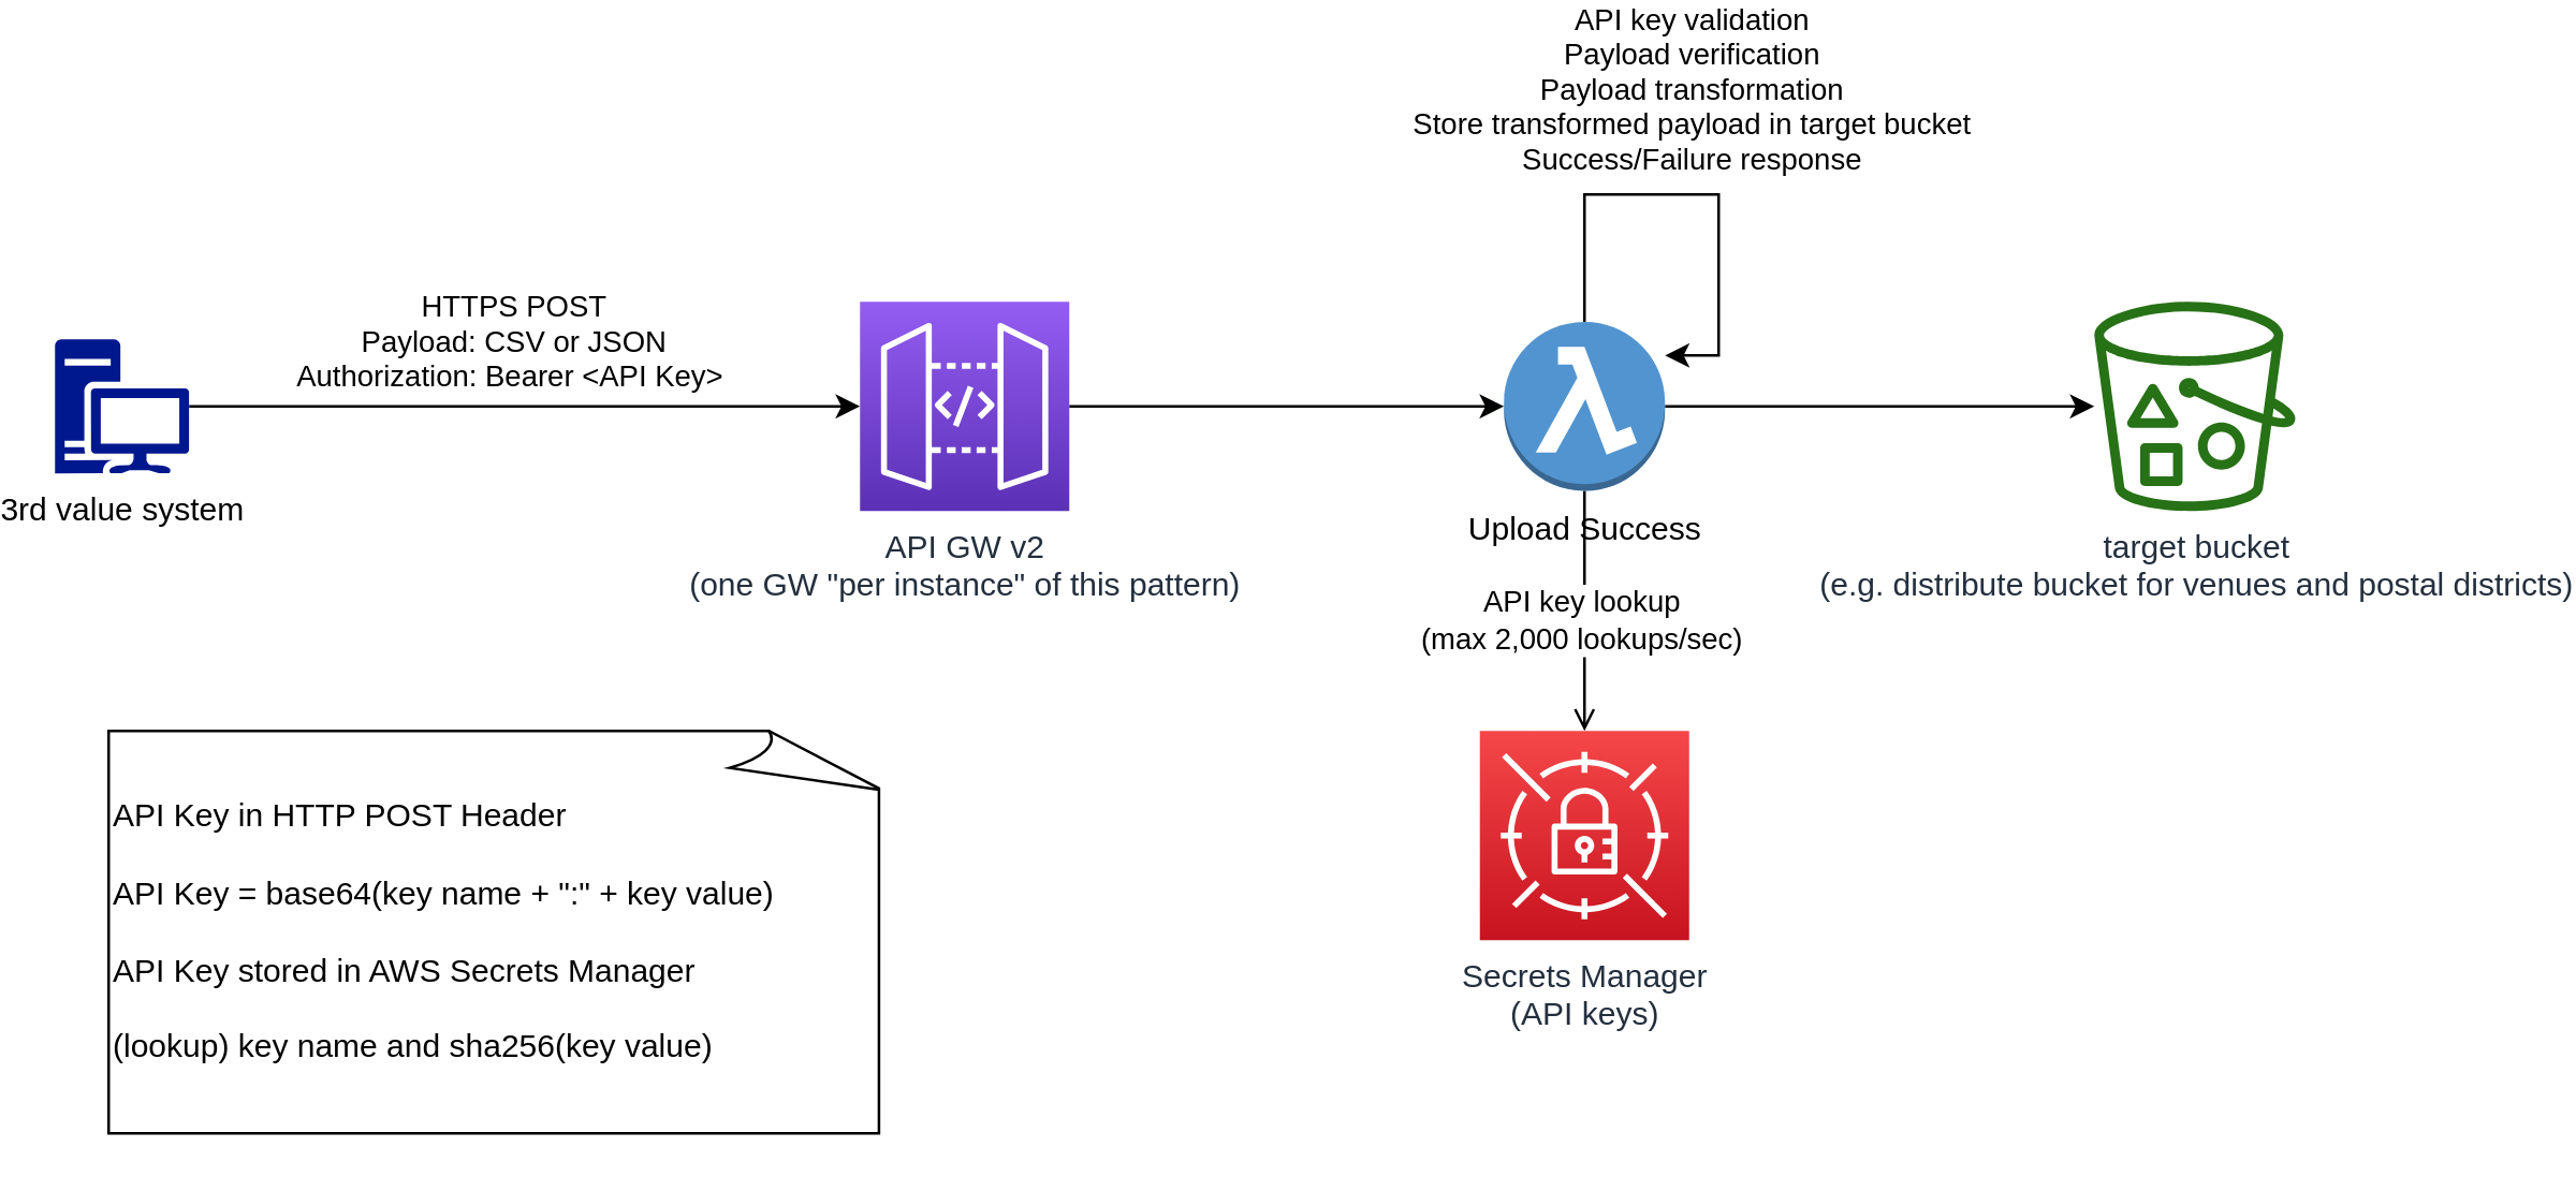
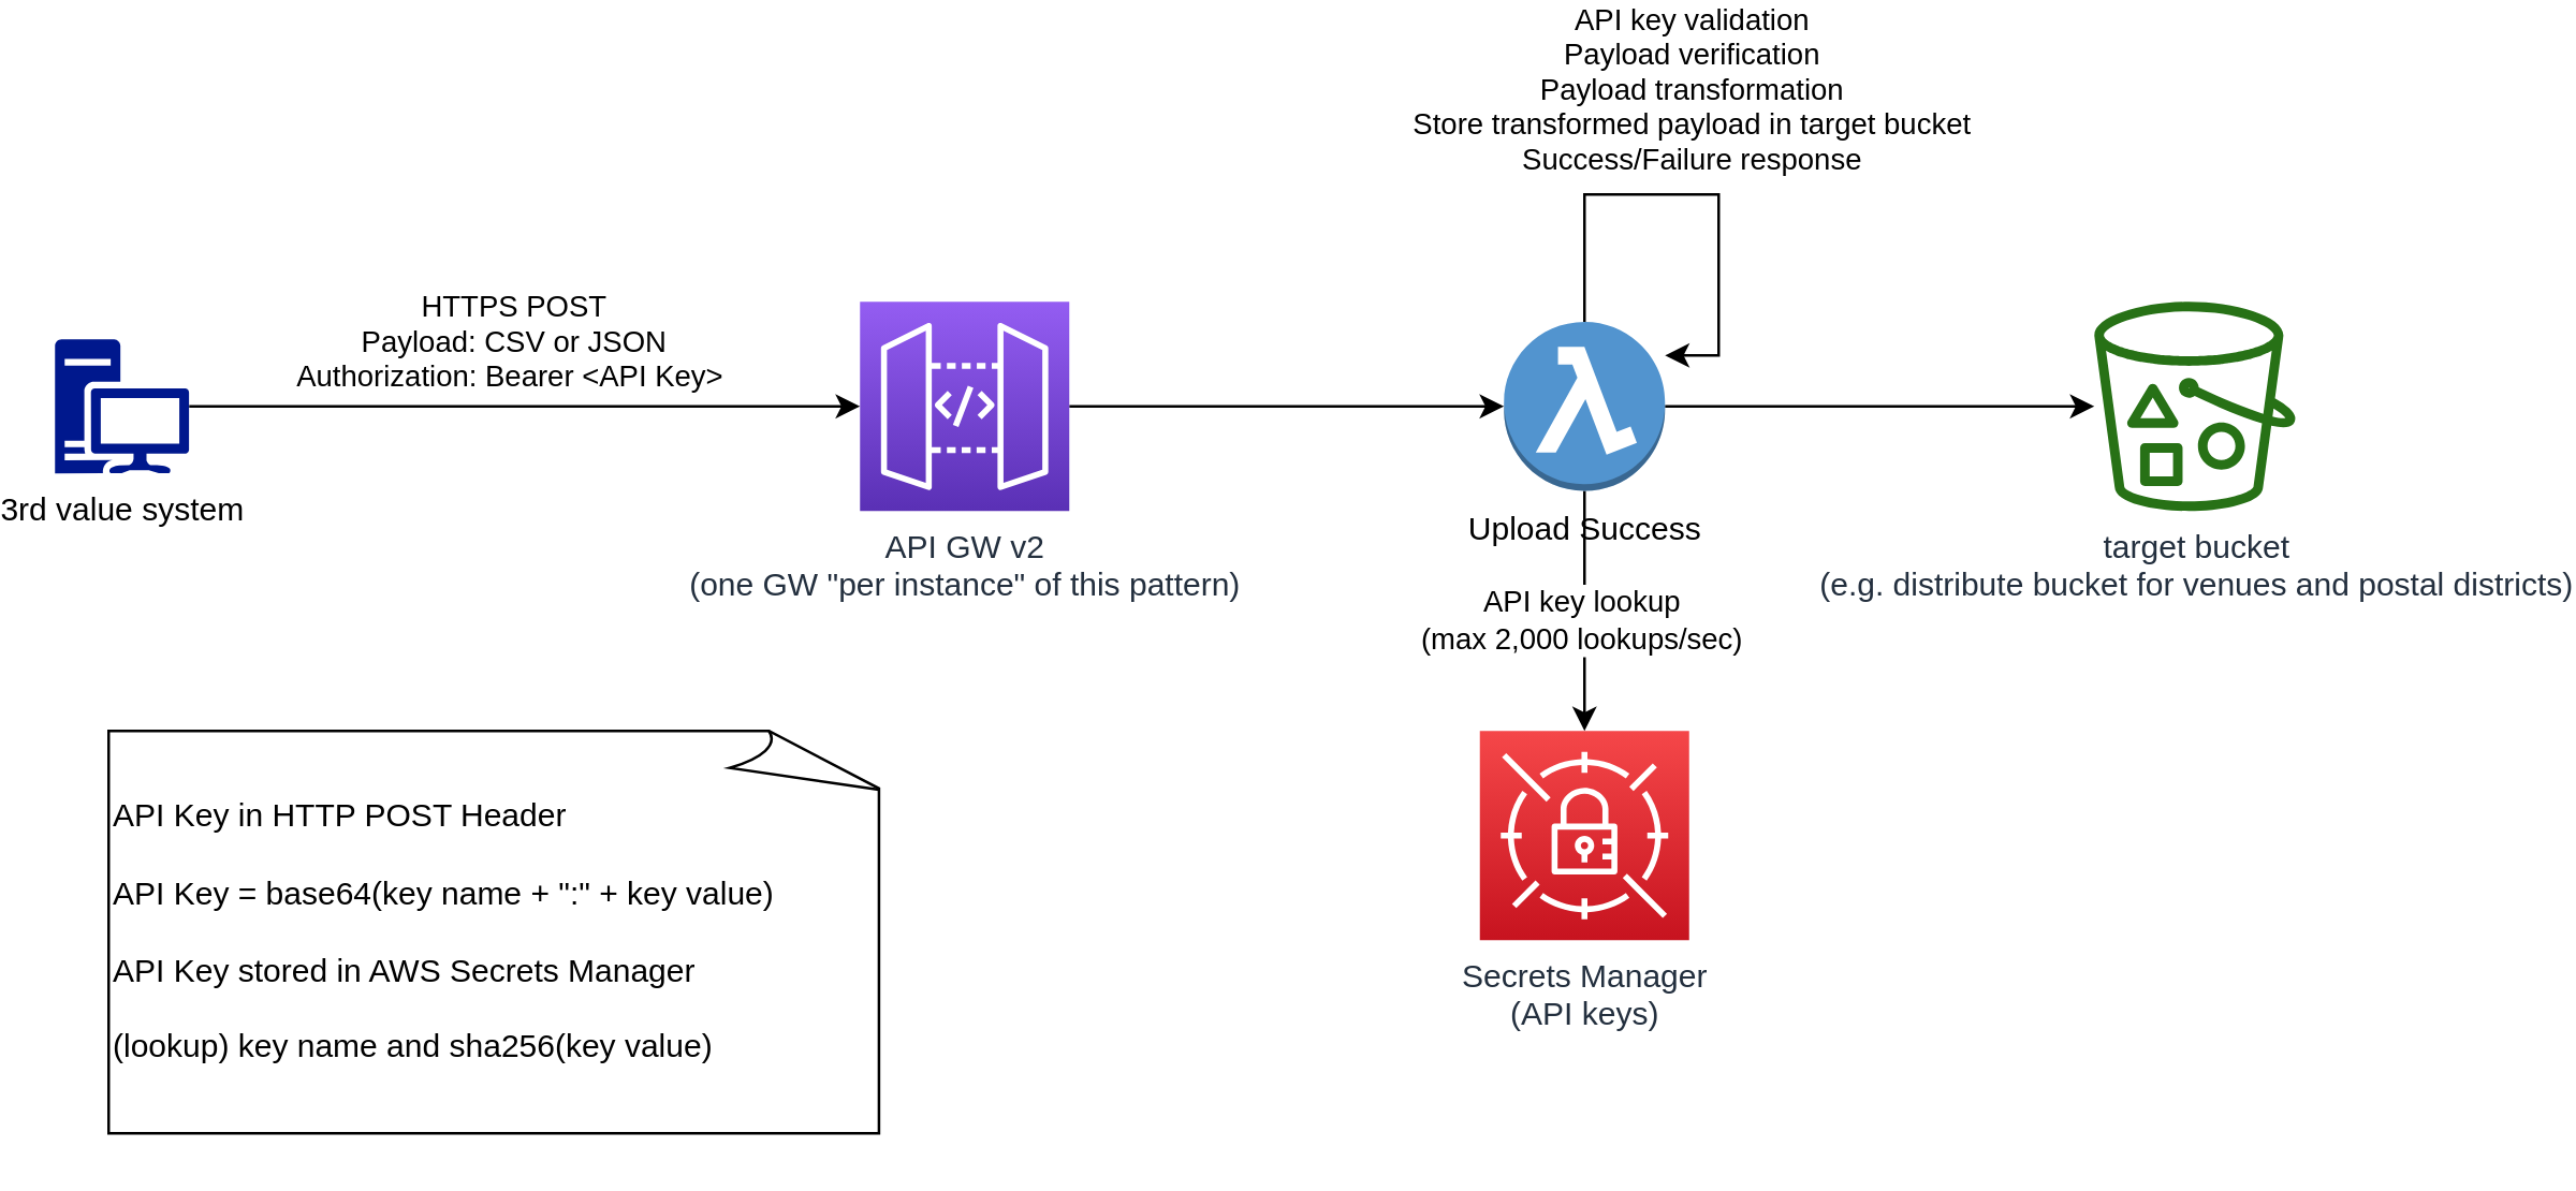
  <mxCell id="0" />
  <mxCell id="1" parent="0" />
  <mxCell id="2" style="edgeStyle=orthogonalEdgeStyle;rounded=0;orthogonalLoop=1;jettySize=auto;html=1;" edge="1" parent="1" source="3" target="9"><mxGeometry relative="1" as="geometry" /></mxCell>
  <mxCell id="3" value="API GW v2&lt;br&gt;(one GW &quot;per instance&quot; of this pattern)" style="outlineConnect=0;fontColor=#232F3E;gradientColor=#945DF2;gradientDirection=north;fillColor=#5A30B5;strokeColor=#ffffff;dashed=0;verticalLabelPosition=bottom;verticalAlign=top;align=center;html=1;fontSize=12;fontStyle=0;aspect=fixed;shape=mxgraph.aws4.resourceIcon;resIcon=mxgraph.aws4.api_gateway;" vertex="1" parent="1"><mxGeometry x="320" y="60" width="78" height="78" as="geometry" /></mxCell>
  <mxCell id="4" style="edgeStyle=orthogonalEdgeStyle;rounded=0;orthogonalLoop=1;jettySize=auto;html=1;" edge="1" parent="1" source="9" target="10"><mxGeometry relative="1" as="geometry" /></mxCell>
- <mxCell id="5" style="edgeStyle=orthogonalEdgeStyle;rounded=0;orthogonalLoop=1;jettySize=auto;html=1;endArrow=open;" edge="1" parent="1" source="9" target="11"><mxGeometry relative="1" as="geometry" /></mxCell>
+ <mxCell id="5" style="edgeStyle=orthogonalEdgeStyle;rounded=0;orthogonalLoop=1;jettySize=auto;html=1;" edge="1" parent="1" source="9" target="11"><mxGeometry relative="1" as="geometry" /></mxCell>
  <mxCell id="6" value="API key lookup&lt;br&gt;(max 2,000 lookups/sec)" style="edgeLabel;html=1;align=center;verticalAlign=middle;resizable=0;points=[];" vertex="1" connectable="0" parent="5"><mxGeometry x="0.069" y="-2" relative="1" as="geometry"><mxPoint as="offset" /></mxGeometry></mxCell>
  <mxCell id="7" value="" style="edgeStyle=orthogonalEdgeStyle;rounded=0;orthogonalLoop=1;jettySize=auto;html=1;" edge="1" parent="1" source="9" target="9"><mxGeometry relative="1" as="geometry"><mxPoint x="590" y="-12.5" as="targetPoint" /><Array as="points"><mxPoint x="590" y="20" /><mxPoint x="640" y="20" /><mxPoint x="640" y="80" /></Array></mxGeometry></mxCell>
  <mxCell id="8" value="API key validation&lt;br&gt;Payload verification&lt;br&gt;Payload transformation&lt;br&gt;Store transformed payload in target bucket&lt;br&gt;Success/Failure response" style="edgeLabel;html=1;align=center;verticalAlign=middle;resizable=0;points=[];" vertex="1" connectable="0" parent="7"><mxGeometry x="-0.048" relative="1" as="geometry"><mxPoint x="2.5" y="-40" as="offset" /></mxGeometry></mxCell>
  <mxCell id="9" value="Upload Success" style="outlineConnect=0;dashed=0;verticalLabelPosition=bottom;verticalAlign=top;align=center;html=1;shape=mxgraph.aws3.lambda_function;fillColor=#5294CF;gradientColor=none;" vertex="1" parent="1"><mxGeometry x="560" y="67.5" width="60" height="63" as="geometry" /></mxCell>
  <mxCell id="10" value="target bucket&lt;br&gt;(e.g. distribute bucket for venues and postal districts)" style="outlineConnect=0;fontColor=#232F3E;gradientColor=none;fillColor=#277116;strokeColor=none;dashed=0;verticalLabelPosition=bottom;verticalAlign=top;align=center;html=1;fontSize=12;fontStyle=0;aspect=fixed;pointerEvents=1;shape=mxgraph.aws4.bucket_with_objects;" vertex="1" parent="1"><mxGeometry x="780" y="60" width="75" height="78" as="geometry" /></mxCell>
  <mxCell id="11" value="Secrets Manager&lt;br&gt;(API keys)" style="outlineConnect=0;fontColor=#232F3E;gradientColor=#F54749;gradientDirection=north;fillColor=#C7131F;strokeColor=#ffffff;dashed=0;verticalLabelPosition=bottom;verticalAlign=top;align=center;html=1;fontSize=12;fontStyle=0;aspect=fixed;shape=mxgraph.aws4.resourceIcon;resIcon=mxgraph.aws4.secrets_manager;" vertex="1" parent="1"><mxGeometry x="551" y="220" width="78" height="78" as="geometry" /></mxCell>
  <mxCell id="12" style="edgeStyle=orthogonalEdgeStyle;rounded=0;orthogonalLoop=1;jettySize=auto;html=1;" edge="1" parent="1" source="14" target="3"><mxGeometry relative="1" as="geometry" /></mxCell>
  <mxCell id="13" value="HTTPS POST&lt;br&gt;Payload: CSV or JSON&lt;br&gt;Authorization: Bearer &amp;lt;API Key&amp;gt;&amp;nbsp;" style="edgeLabel;html=1;align=center;verticalAlign=middle;resizable=0;points=[];" vertex="1" connectable="0" parent="12"><mxGeometry x="-0.3" relative="1" as="geometry"><mxPoint x="32" y="-25" as="offset" /></mxGeometry></mxCell>
  <mxCell id="14" value="3rd value system" style="aspect=fixed;pointerEvents=1;shadow=0;dashed=0;html=1;strokeColor=none;labelPosition=center;verticalLabelPosition=bottom;verticalAlign=top;align=center;fillColor=#00188D;shape=mxgraph.mscae.enterprise.workstation_client" vertex="1" parent="1"><mxGeometry x="20" y="74" width="50" height="50" as="geometry" /></mxCell>
  <mxCell id="15" value="API Key in HTTP POST Header&lt;br&gt;&lt;br&gt;API Key = base64(key name + &quot;:&quot; + key value)&lt;br&gt;&lt;br&gt;API Key stored in AWS Secrets Manager&lt;br&gt;&lt;br&gt;(lookup) key name and sha256(key value)" style="whiteSpace=wrap;html=1;shape=mxgraph.basic.document;align=left;" vertex="1" parent="1"><mxGeometry x="40" y="220" width="290" height="150" as="geometry" /></mxCell>
